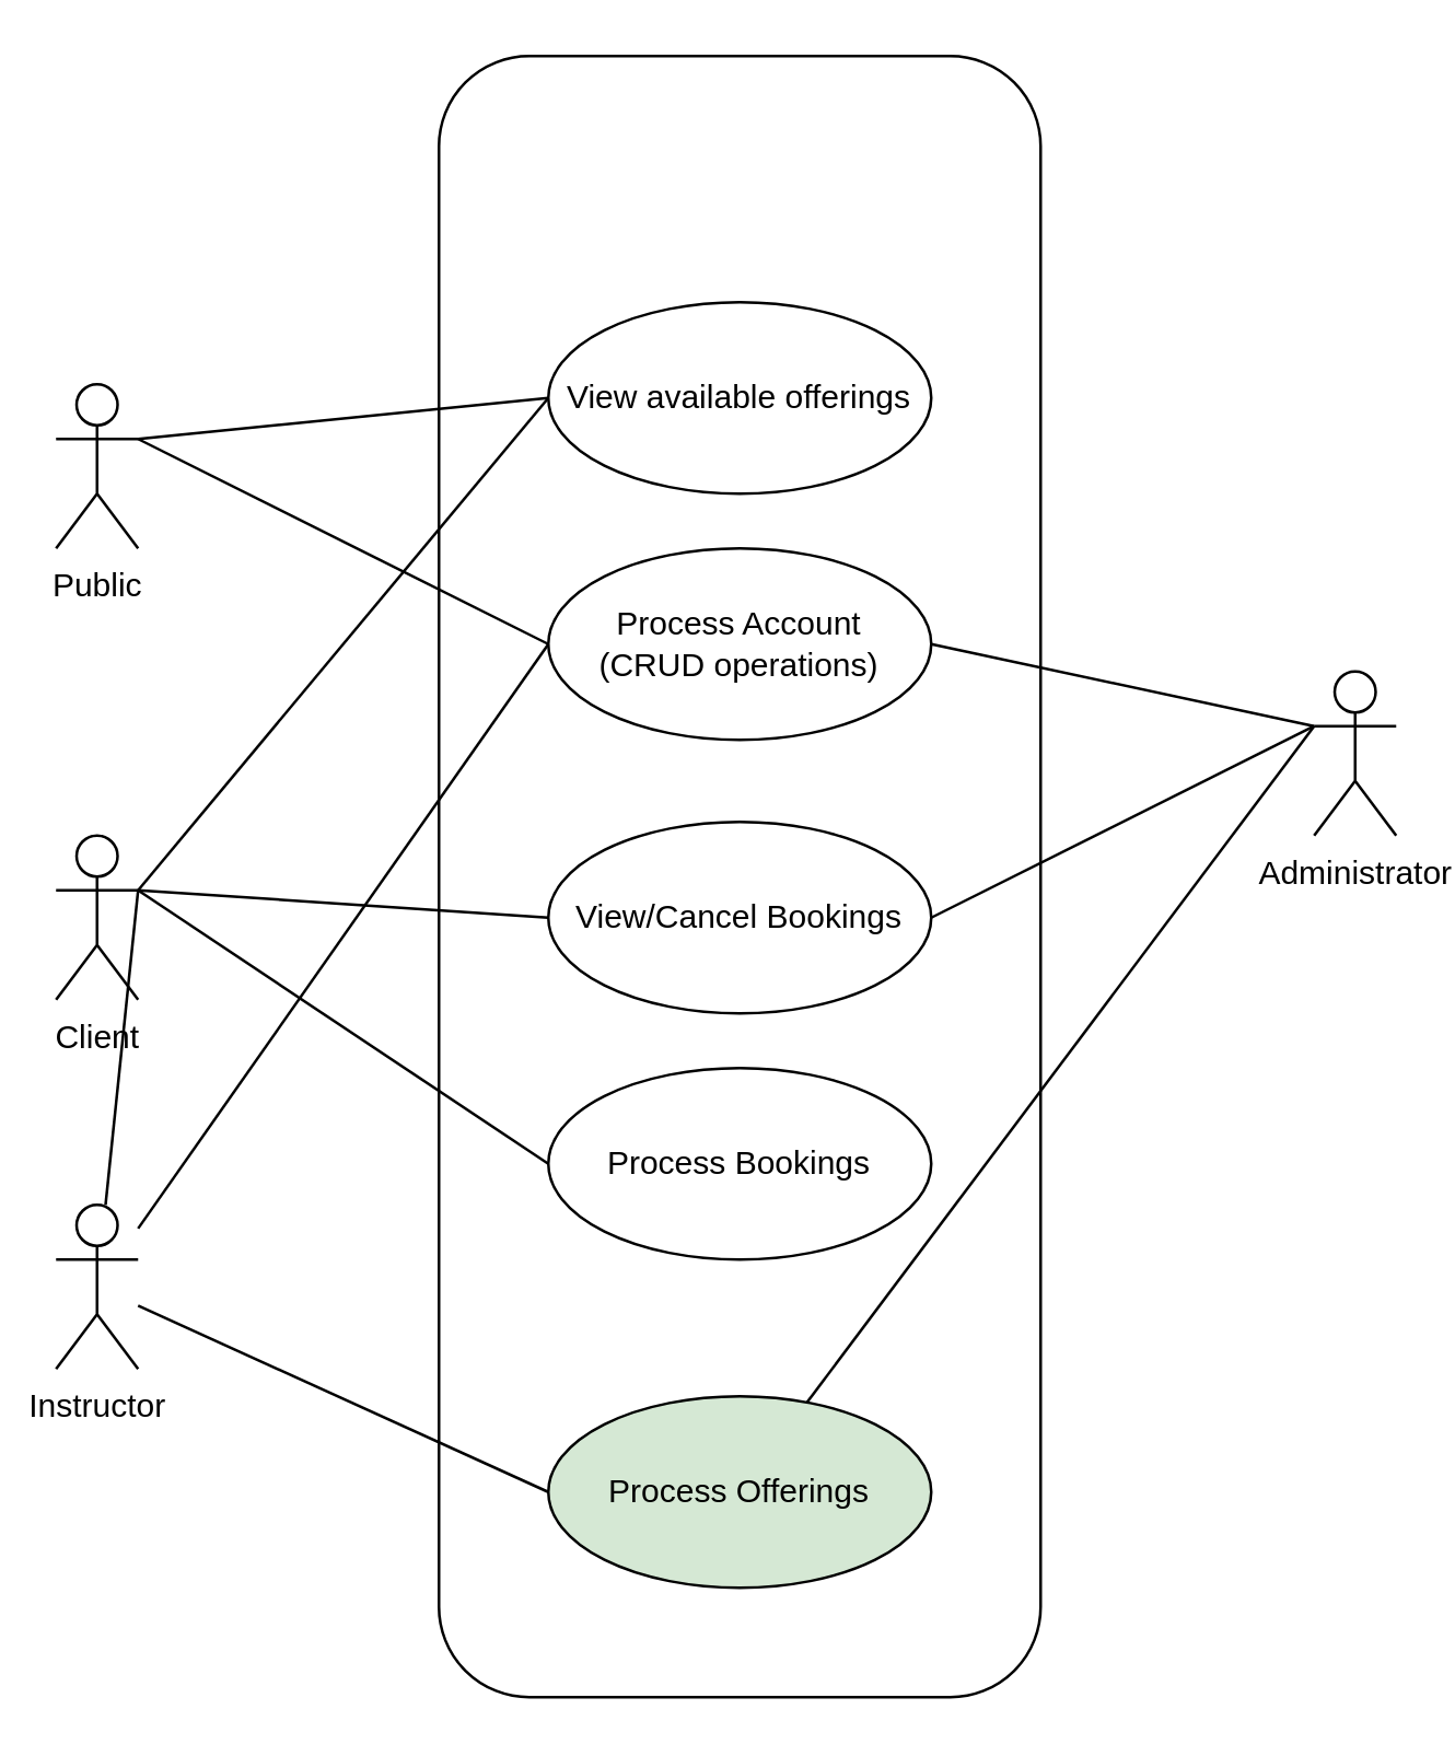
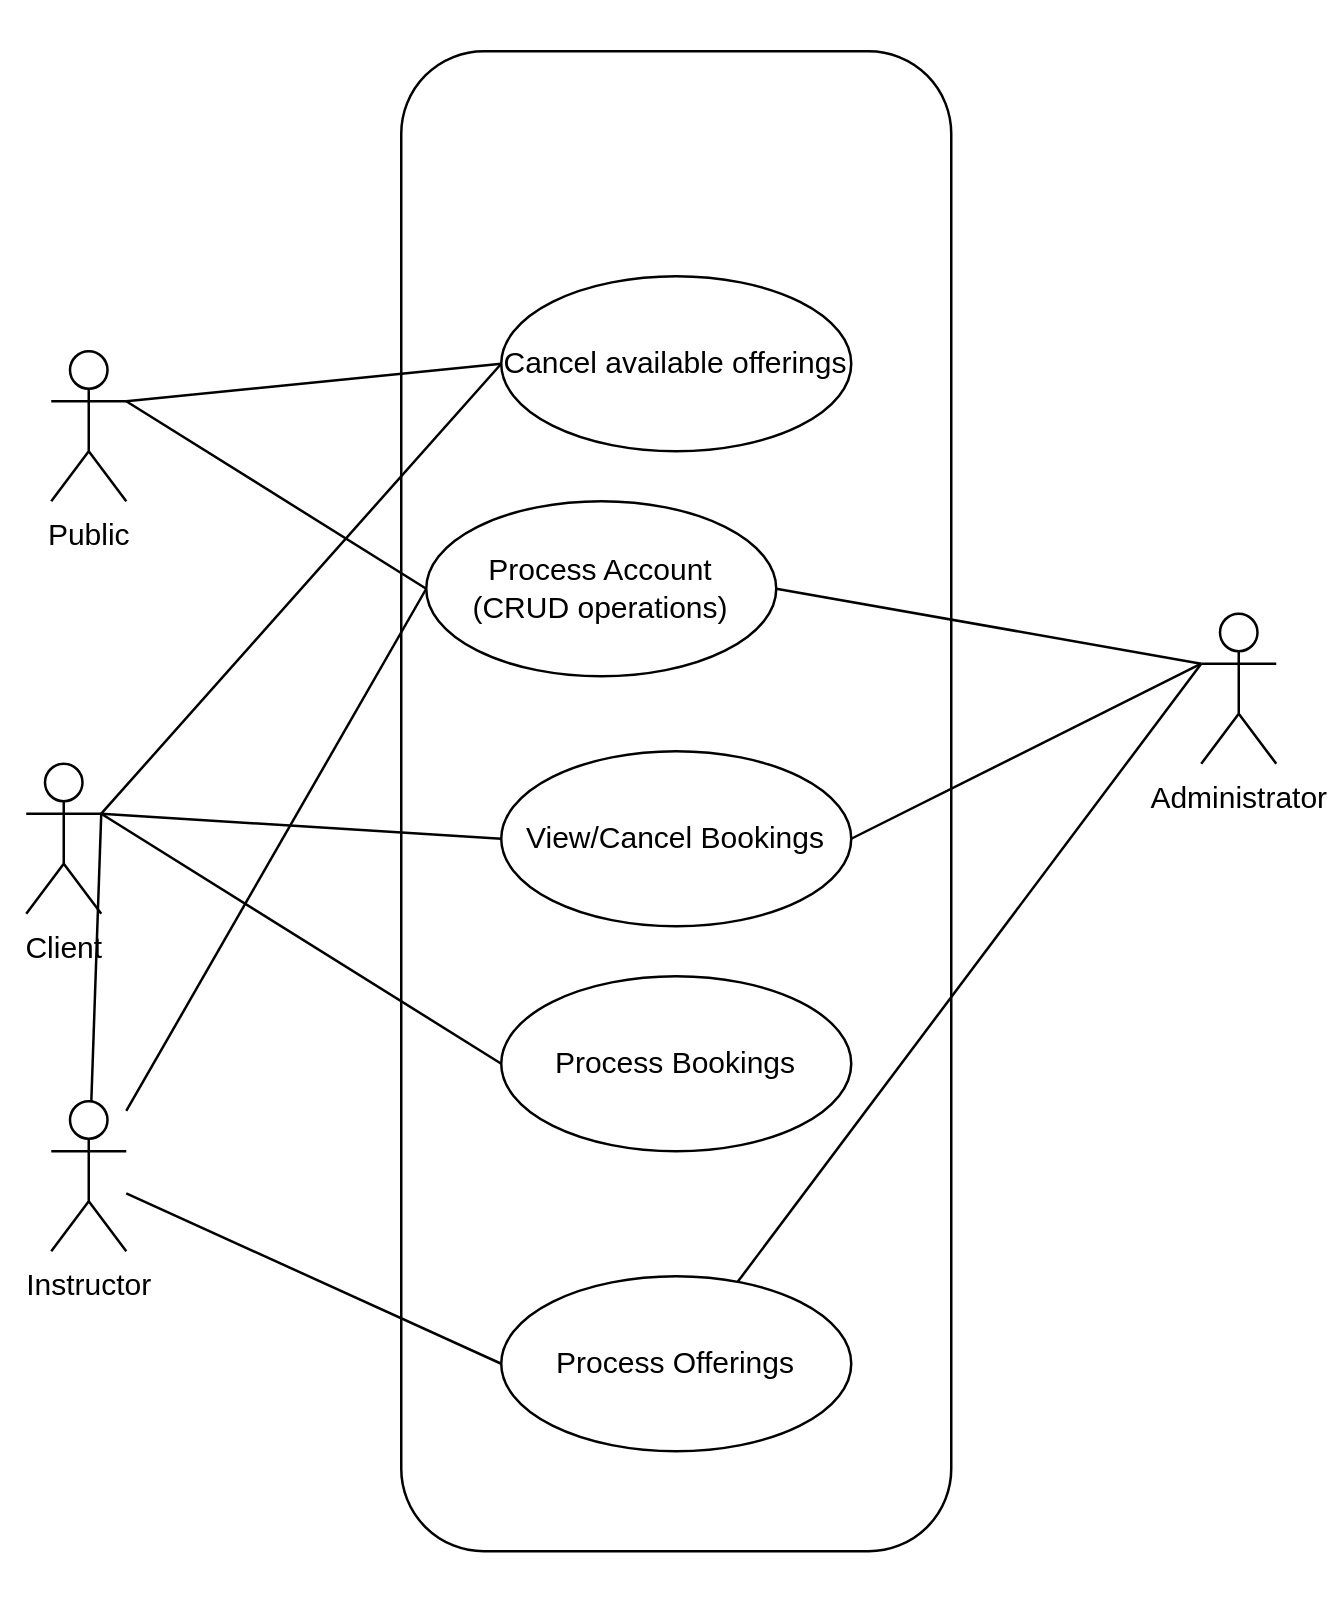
  <mxCell id="0" />
  <mxCell id="1" parent="0" />
  <mxCell id="2" value="" style="rounded=1;whiteSpace=wrap;html=1;" parent="1" vertex="1"><mxGeometry x="160" y="20" width="220" height="600" as="geometry" /></mxCell>
  <mxCell id="3" value="Administrator" style="shape=umlActor;verticalLabelPosition=bottom;verticalAlign=top;html=1;outlineConnect=0;" parent="1" vertex="1"><mxGeometry x="480" y="245" width="30" height="60" as="geometry" /></mxCell>
  <mxCell id="4" value="Public" style="shape=umlActor;verticalLabelPosition=bottom;verticalAlign=top;html=1;outlineConnect=0;" parent="1" vertex="1"><mxGeometry x="20" y="140" width="30" height="60" as="geometry" /></mxCell>
- <mxCell id="5" value="Client" style="shape=umlActor;verticalLabelPosition=bottom;verticalAlign=top;html=1;outlineConnect=0;" parent="1" vertex="1"><mxGeometry x="20" y="305" width="30" height="60" as="geometry" /></mxCell>
+ <mxCell id="5" value="Client" style="shape=umlActor;verticalLabelPosition=bottom;verticalAlign=top;html=1;outlineConnect=0;" parent="1" vertex="1"><mxGeometry x="10" y="305" width="30" height="60" as="geometry" /></mxCell>
  <mxCell id="6" value="Instructor" style="shape=umlActor;verticalLabelPosition=bottom;verticalAlign=top;html=1;outlineConnect=0;" parent="1" vertex="1"><mxGeometry x="20" y="440" width="30" height="60" as="geometry" /></mxCell>
- <mxCell id="7" value="Process Offerings" style="ellipse;whiteSpace=wrap;html=1;fillColor=#d5e8d4;" parent="1" vertex="1"><mxGeometry x="200" y="510" width="140" height="70" as="geometry" /></mxCell>
+ <mxCell id="7" value="Process Offerings" style="ellipse;whiteSpace=wrap;html=1;" parent="1" vertex="1"><mxGeometry x="200" y="510" width="140" height="70" as="geometry" /></mxCell>
  <mxCell id="8" value="" style="endArrow=none;html=1;rounded=0;entryX=0;entryY=0.333;entryDx=0;entryDy=0;entryPerimeter=0;" parent="1" source="7" target="3" edge="1"><mxGeometry width="50" height="50" relative="1" as="geometry"><mxPoint x="460" y="470" as="sourcePoint" /><mxPoint x="510" y="420" as="targetPoint" /></mxGeometry></mxCell>
- <mxCell id="9" value="View available offerings" style="ellipse;whiteSpace=wrap;html=1;" parent="1" vertex="1"><mxGeometry x="200" y="110" width="140" height="70" as="geometry" /></mxCell>
+ <mxCell id="9" value="Cancel available offerings" style="ellipse;whiteSpace=wrap;html=1;" parent="1" vertex="1"><mxGeometry x="200" y="110" width="140" height="70" as="geometry" /></mxCell>
  <mxCell id="10" value="" style="endArrow=none;html=1;rounded=0;exitX=1;exitY=0.333;exitDx=0;exitDy=0;exitPerimeter=0;entryX=0;entryY=0.5;entryDx=0;entryDy=0;" parent="1" source="4" target="9" edge="1"><mxGeometry width="50" height="50" relative="1" as="geometry"><mxPoint x="110" y="190" as="sourcePoint" /><mxPoint x="100" y="130" as="targetPoint" /></mxGeometry></mxCell>
  <mxCell id="11" value="Process Bookings" style="ellipse;whiteSpace=wrap;html=1;" parent="1" vertex="1"><mxGeometry x="200" y="390" width="140" height="70" as="geometry" /></mxCell>
  <mxCell id="12" value="" style="endArrow=none;html=1;rounded=0;entryX=0;entryY=0.5;entryDx=0;entryDy=0;exitX=1;exitY=0.333;exitDx=0;exitDy=0;exitPerimeter=0;" parent="1" source="5" target="11" edge="1"><mxGeometry width="50" height="50" relative="1" as="geometry"><mxPoint x="110" y="350" as="sourcePoint" /><mxPoint x="160" y="300" as="targetPoint" /></mxGeometry></mxCell>
- <mxCell id="13" value="&lt;div&gt;Process Account&lt;/div&gt;&lt;div&gt;(CRUD operations)&lt;br&gt;&lt;/div&gt;" style="ellipse;whiteSpace=wrap;html=1;" parent="1" vertex="1"><mxGeometry x="200" y="200" width="140" height="70" as="geometry" /></mxCell>
+ <mxCell id="13" value="&lt;div&gt;Process Account&lt;/div&gt;&lt;div&gt;(CRUD operations)&lt;br&gt;&lt;/div&gt;" style="ellipse;whiteSpace=wrap;html=1;" parent="1" vertex="1"><mxGeometry x="170" y="200" width="140" height="70" as="geometry" /></mxCell>
  <mxCell id="14" value="" style="endArrow=none;html=1;rounded=0;exitX=1;exitY=0.333;exitDx=0;exitDy=0;exitPerimeter=0;entryX=0;entryY=0.5;entryDx=0;entryDy=0;" parent="1" source="5" target="9" edge="1"><mxGeometry width="50" height="50" relative="1" as="geometry"><mxPoint x="70" y="290" as="sourcePoint" /><mxPoint x="140" y="280" as="targetPoint" /></mxGeometry></mxCell>
  <mxCell id="15" value="" style="endArrow=none;html=1;rounded=0;entryX=0;entryY=0.5;entryDx=0;entryDy=0;" parent="1" source="6" target="7" edge="1"><mxGeometry width="50" height="50" relative="1" as="geometry"><mxPoint x="580" y="290" as="sourcePoint" /><mxPoint x="630" y="240" as="targetPoint" /></mxGeometry></mxCell>
  <mxCell id="16" value="" style="endArrow=none;html=1;rounded=0;exitX=1;exitY=0.333;exitDx=0;exitDy=0;exitPerimeter=0;" parent="1" source="5" target="6" edge="1"><mxGeometry width="50" height="50" relative="1" as="geometry"><mxPoint x="580" y="290" as="sourcePoint" /><mxPoint x="630" y="240" as="targetPoint" /></mxGeometry></mxCell>
  <mxCell id="17" value="" style="endArrow=none;html=1;rounded=0;exitX=0;exitY=0.5;exitDx=0;exitDy=0;" parent="1" source="13" edge="1"><mxGeometry width="50" height="50" relative="1" as="geometry"><mxPoint x="580" y="290" as="sourcePoint" /><mxPoint x="50" y="160" as="targetPoint" /></mxGeometry></mxCell>
  <mxCell id="18" value="" style="endArrow=none;html=1;rounded=0;entryX=0;entryY=0.333;entryDx=0;entryDy=0;entryPerimeter=0;exitX=1;exitY=0.5;exitDx=0;exitDy=0;" parent="1" source="13" target="3" edge="1"><mxGeometry width="50" height="50" relative="1" as="geometry"><mxPoint x="580" y="290" as="sourcePoint" /><mxPoint x="630" y="240" as="targetPoint" /></mxGeometry></mxCell>
  <mxCell id="19" value="" style="endArrow=none;html=1;rounded=0;entryX=0;entryY=0.5;entryDx=0;entryDy=0;" parent="1" source="6" target="13" edge="1"><mxGeometry width="50" height="50" relative="1" as="geometry"><mxPoint x="580" y="290" as="sourcePoint" /><mxPoint x="630" y="240" as="targetPoint" /></mxGeometry></mxCell>
  <mxCell id="20" value="View/Cancel Bookings" style="ellipse;whiteSpace=wrap;html=1;" vertex="1" parent="1"><mxGeometry x="200" y="300" width="140" height="70" as="geometry" /></mxCell>
  <mxCell id="21" value="" style="endArrow=none;html=1;rounded=0;exitX=1;exitY=0.5;exitDx=0;exitDy=0;entryX=0;entryY=0.333;entryDx=0;entryDy=0;entryPerimeter=0;" edge="1" parent="1" source="20" target="3"><mxGeometry width="50" height="50" relative="1" as="geometry"><mxPoint x="340" y="530" as="sourcePoint" /><mxPoint x="450" y="270" as="targetPoint" /></mxGeometry></mxCell>
  <mxCell id="22" value="" style="endArrow=none;html=1;rounded=0;exitX=1;exitY=0.333;exitDx=0;exitDy=0;exitPerimeter=0;entryX=0;entryY=0.5;entryDx=0;entryDy=0;" edge="1" parent="1" source="5" target="20"><mxGeometry width="50" height="50" relative="1" as="geometry"><mxPoint x="240" y="370" as="sourcePoint" /><mxPoint x="290" y="320" as="targetPoint" /></mxGeometry></mxCell>
